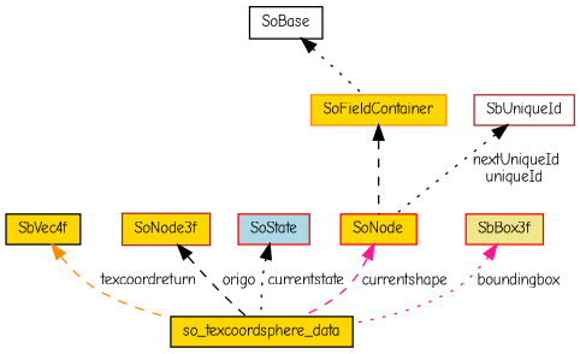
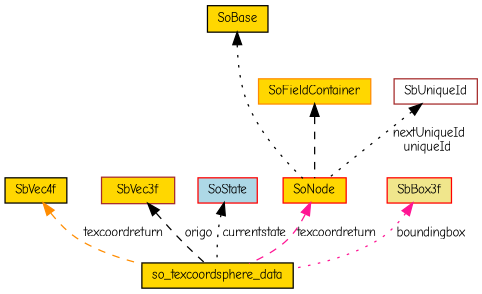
  digraph {
    fontname="Comic Neue"
    node [color=black fillcolor=gold fontname="Comic Neue" fontsize=10 shape=record style=filled]
    edge [color=black dir=back fontname="Comic Neue" fontsize=10 labelfontname=Helvetica labelfontsize=10 style=dashed]
    n1 [fontcolor=black height=0.2 label=so_texcoordsphere_data width=0.4]
    n2 [height=0.2 label=SbVec4f width=0.4]
-   n3 [color=brown height=0.2 label=SoNode3f width=0.4]
+   n3 [color=brown height=0.2 label=SbVec3f width=0.4]
    n4 [color=red fillcolor=lightblue height=0.2 label=SoState width=0.4]
    n5 [color=red height=0.2 label=SoNode width=0.4]
    n6 [color=darkorange height=0.2 label=SoFieldContainer width=0.4]
-   n7 [fillcolor=white height=0.2 label=SoBase width=0.4]
+   n7 [height=0.2 label=SoBase width=0.4]
    n8 [color=brown fillcolor=white height=0.2 label=SbUniqueId width=0.4]
    n9 [color=red fillcolor=khaki height=0.2 label=SbBox3f width=0.4]
    n2 -> n1 [color=darkorange label=" texcoordreturn"]
    n3 -> n1 [label=" origo"]
    n4 -> n1 [label=" currentstate" style=dotted]
-   n5 -> n1 [color=deeppink label=" currentshape"]
+   n5 -> n1 [color=deeppink label=" texcoordreturn"]
    n6 -> n5
-   n7 -> n6 [style=dotted]
+   n7 -> n5 [style=dotted]
    n8 -> n5 [label=" nextUniqueId\nuniqueId" style=dotted]
    n9 -> n1 [color=deeppink label=" boundingbox" style=dotted]
  }
